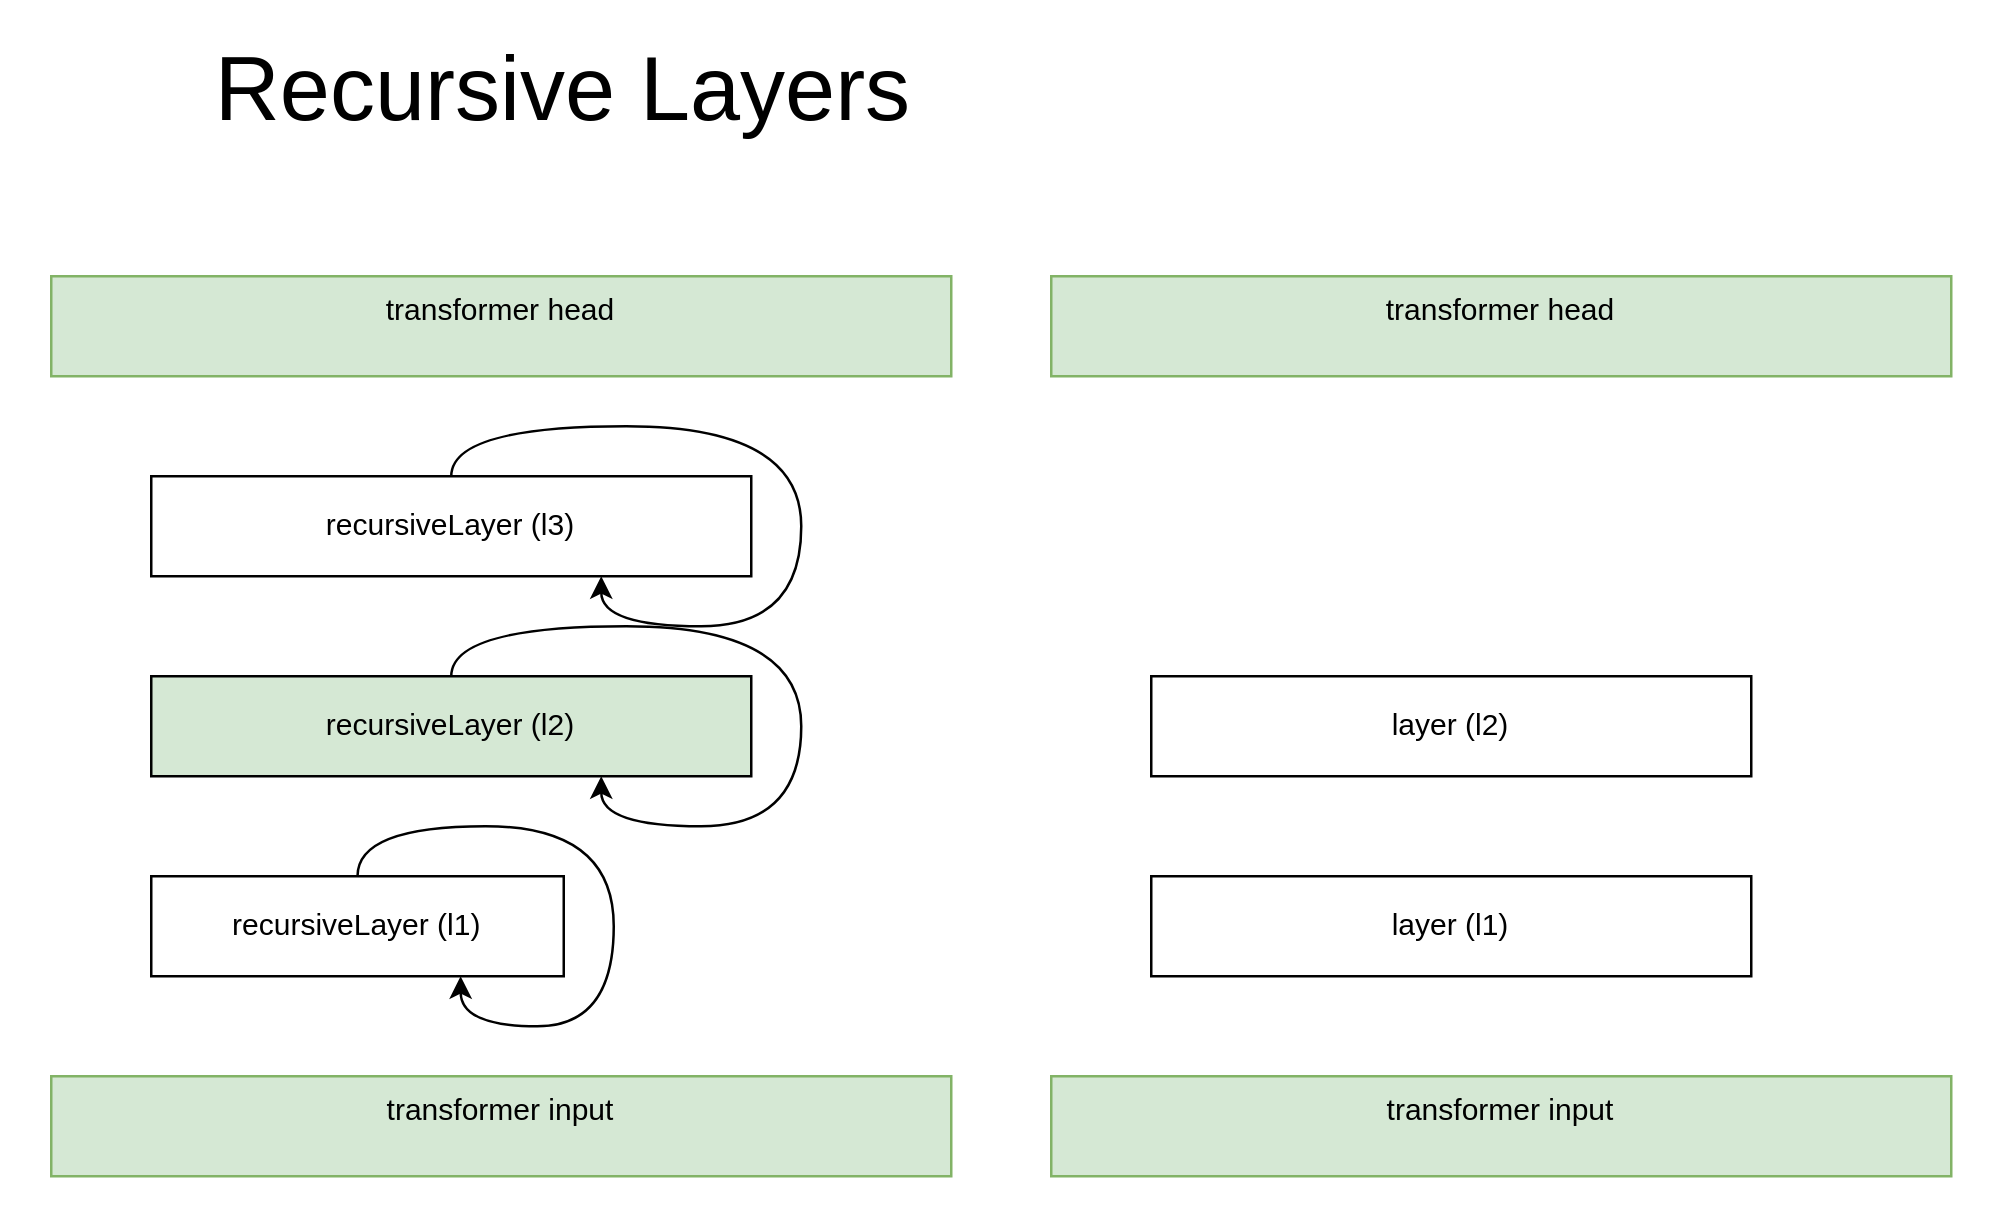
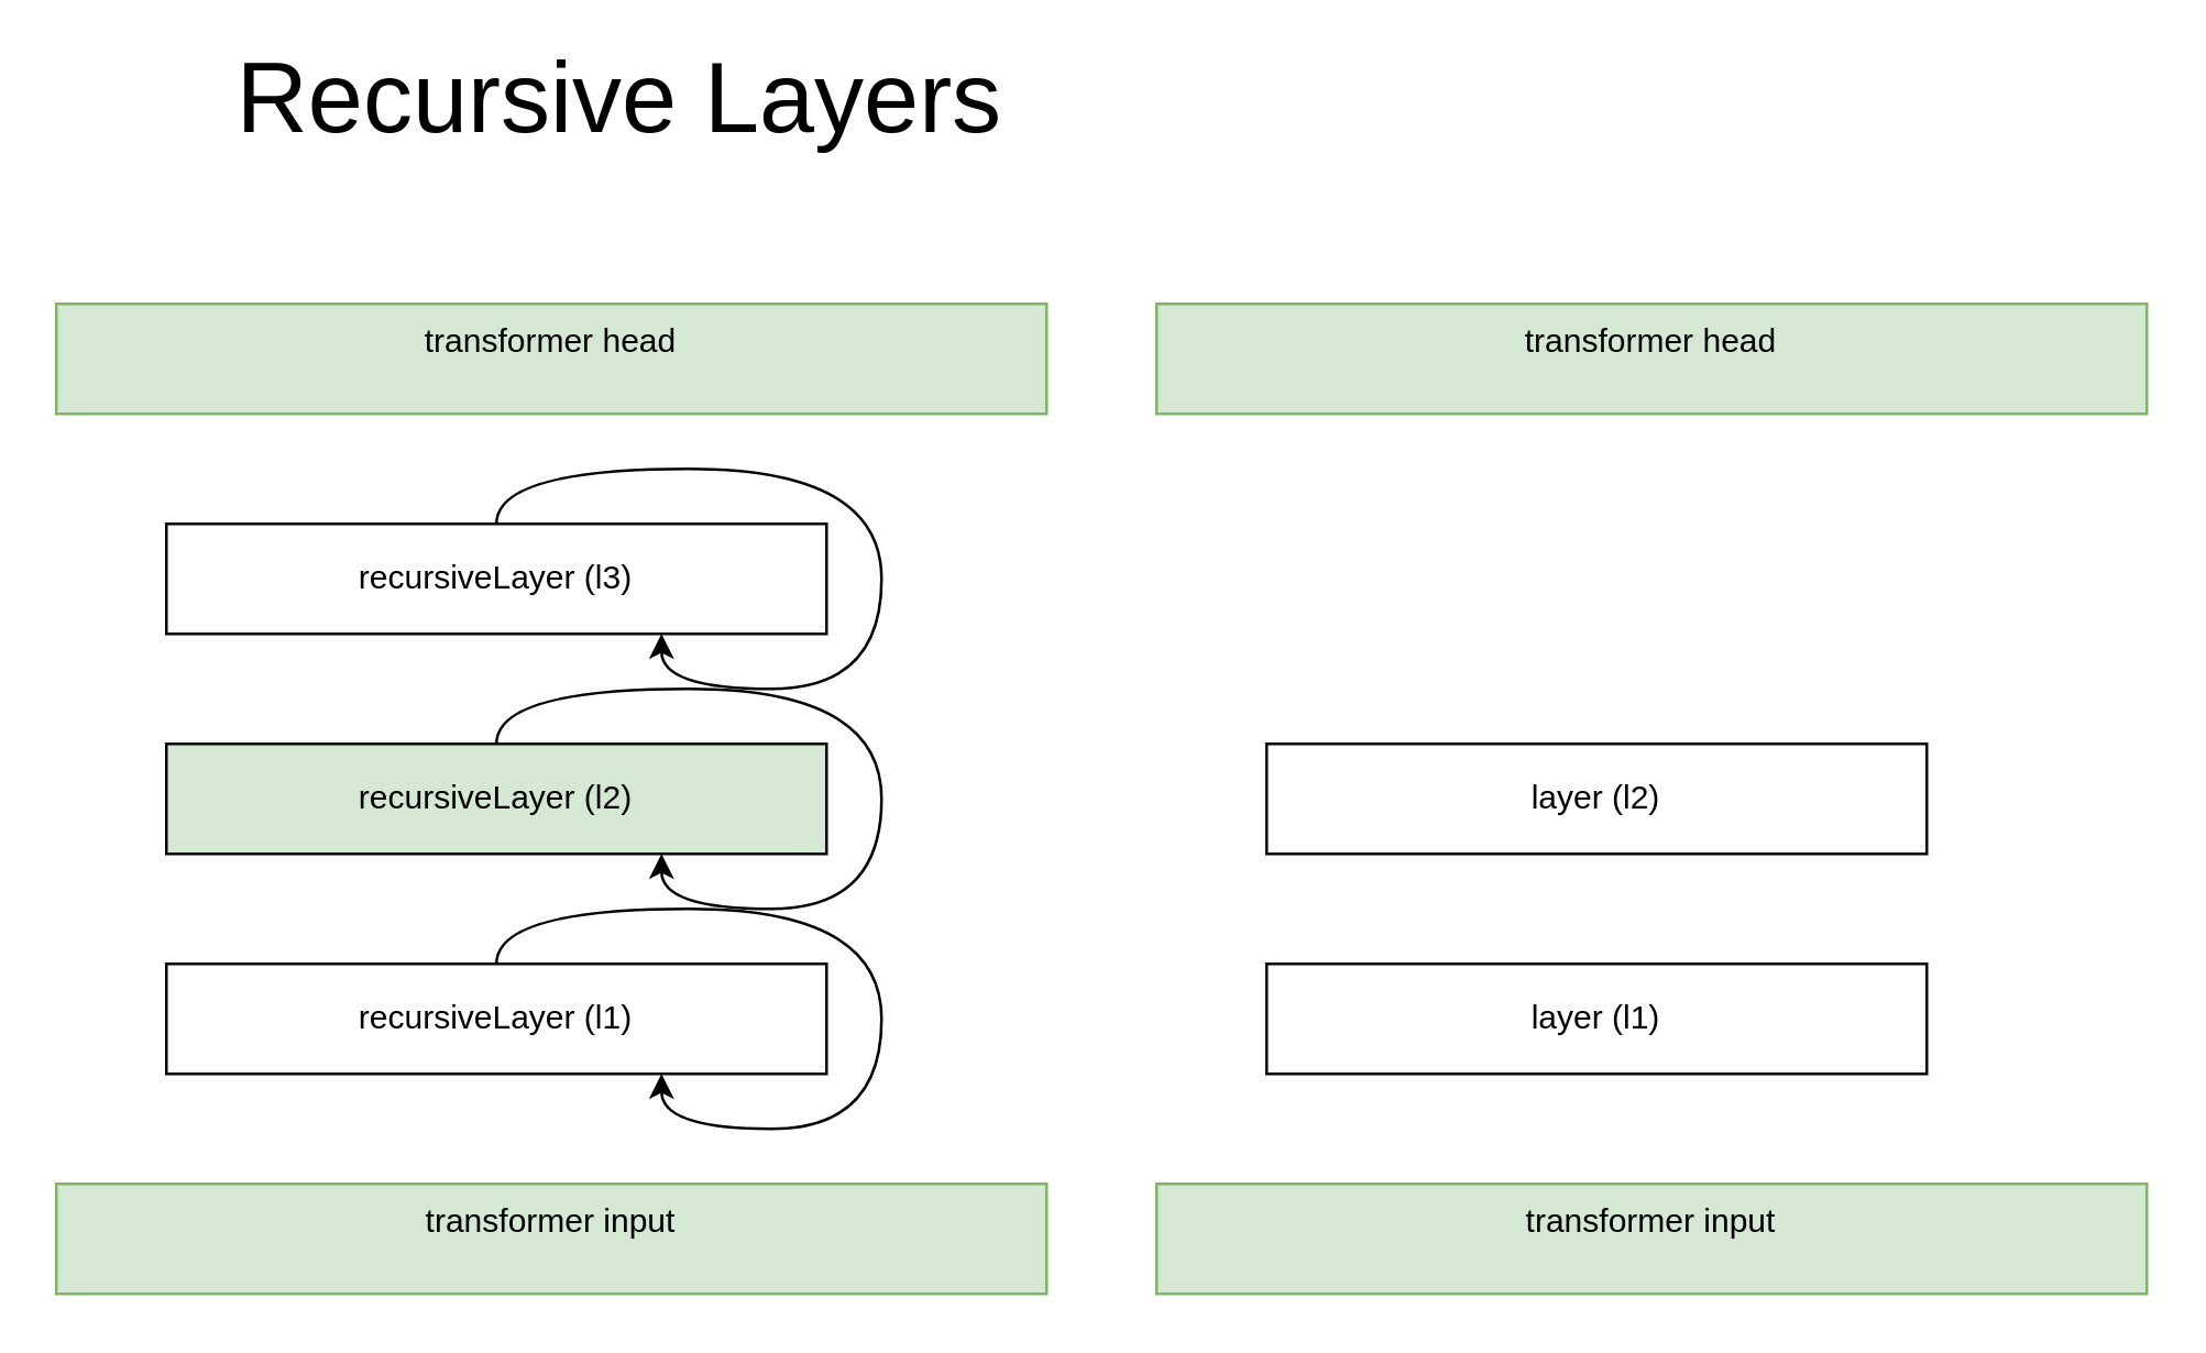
  <mxCell id="0" />
  <mxCell id="1" parent="0" />
  <mxCell id="2" value="&lt;font style=&quot;font-size: 36px;&quot;&gt;Recursive Layers&lt;/font&gt;" style="text;html=1;strokeColor=none;fillColor=none;align=center;verticalAlign=middle;whiteSpace=wrap;rounded=0;" parent="1" vertex="1"><mxGeometry x="20" y="20" width="410" height="30" as="geometry" /></mxCell>
  <mxCell id="3" value="transformer head" style="rounded=0;whiteSpace=wrap;html=1;fillColor=#d5e8d4;strokeColor=#82b366;verticalAlign=top;" parent="1" vertex="1"><mxGeometry x="20" y="110" width="360" height="40" as="geometry" /></mxCell>
  <mxCell id="4" value="transformer input" style="rounded=0;whiteSpace=wrap;html=1;fillColor=#d5e8d4;strokeColor=#82b366;verticalAlign=top;" parent="1" vertex="1"><mxGeometry x="20" y="430" width="360" height="40" as="geometry" /></mxCell>
  <mxCell id="5" value="transformer head" style="rounded=0;whiteSpace=wrap;html=1;fillColor=#d5e8d4;strokeColor=#82b366;verticalAlign=top;" parent="1" vertex="1"><mxGeometry x="420" y="110" width="360" height="40" as="geometry" /></mxCell>
  <mxCell id="6" value="transformer input" style="rounded=0;whiteSpace=wrap;html=1;fillColor=#d5e8d4;strokeColor=#82b366;verticalAlign=top;" parent="1" vertex="1"><mxGeometry x="420" y="430" width="360" height="40" as="geometry" /></mxCell>
  <mxCell id="7" value="layer (l2)" style="rounded=0;whiteSpace=wrap;html=1;" parent="1" vertex="1"><mxGeometry x="460" y="270" width="240" height="40" as="geometry" /></mxCell>
  <mxCell id="8" value="layer (l1)" style="rounded=0;whiteSpace=wrap;html=1;" parent="1" vertex="1"><mxGeometry x="460" y="350" width="240" height="40" as="geometry" /></mxCell>
  <mxCell id="9" value="recursiveLayer (l3)" style="rounded=0;whiteSpace=wrap;html=1;" vertex="1" parent="1"><mxGeometry x="60" y="190" width="240" height="40" as="geometry" /></mxCell>
  <mxCell id="10" value="recursiveLayer (l2)" style="rounded=0;whiteSpace=wrap;html=1;fillColor=#d5e8d4;" vertex="1" parent="1"><mxGeometry x="60" y="270" width="240" height="40" as="geometry" /></mxCell>
- <mxCell id="11" value="recursiveLayer (l1)" style="rounded=0;whiteSpace=wrap;html=1;" vertex="1" parent="1"><mxGeometry x="60" y="350" width="165" height="40" as="geometry" /></mxCell>
+ <mxCell id="11" value="recursiveLayer (l1)" style="rounded=0;whiteSpace=wrap;html=1;" vertex="1" parent="1"><mxGeometry x="60" y="350" width="240" height="40" as="geometry" /></mxCell>
  <mxCell id="12" style="edgeStyle=orthogonalEdgeStyle;rounded=0;orthogonalLoop=1;jettySize=auto;html=1;exitX=0.5;exitY=0;exitDx=0;exitDy=0;entryX=0.75;entryY=1;entryDx=0;entryDy=0;curved=1;" edge="1" parent="1" source="11" target="11"><mxGeometry relative="1" as="geometry" /></mxCell>
  <mxCell id="13" style="edgeStyle=orthogonalEdgeStyle;rounded=0;orthogonalLoop=1;jettySize=auto;html=1;exitX=0.5;exitY=0;exitDx=0;exitDy=0;entryX=0.75;entryY=1;entryDx=0;entryDy=0;curved=1;" edge="1" parent="1" source="9" target="9"><mxGeometry relative="1" as="geometry" /></mxCell>
  <mxCell id="14" style="edgeStyle=orthogonalEdgeStyle;rounded=0;orthogonalLoop=1;jettySize=auto;html=1;exitX=0.5;exitY=0;exitDx=0;exitDy=0;entryX=0.75;entryY=1;entryDx=0;entryDy=0;curved=1;" edge="1" parent="1" source="10" target="10"><mxGeometry relative="1" as="geometry" /></mxCell>
